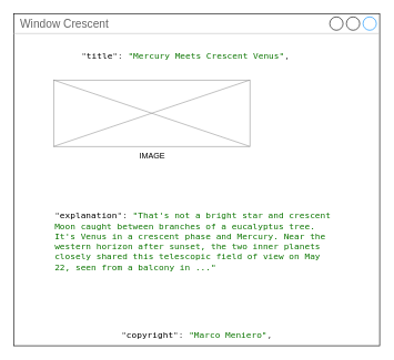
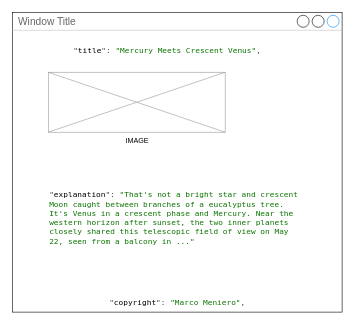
  <mxCell id="0" />
  <mxCell id="1" parent="0" />
- <mxCell id="2" value="Window Crescent" style="strokeWidth=1;shadow=0;dashed=0;align=center;html=1;shape=mxgraph.mockup.containers.window;align=left;verticalAlign=top;spacingLeft=8;strokeColor2=#008cff;strokeColor3=#c4c4c4;fontColor=#666666;mainText=;fontSize=17;labelBackgroundColor=none;" vertex="1" parent="1"><mxGeometry x="20" y="20" width="550" height="500" as="geometry" /></mxCell>
+ <mxCell id="2" value="Window Title" style="strokeWidth=1;shadow=0;dashed=0;align=center;html=1;shape=mxgraph.mockup.containers.window;align=left;verticalAlign=top;spacingLeft=8;strokeColor2=#008cff;strokeColor3=#c4c4c4;fontColor=#666666;mainText=;fontSize=17;labelBackgroundColor=none;" vertex="1" parent="1"><mxGeometry x="20" y="20" width="550" height="500" as="geometry" /></mxCell>
  <mxCell id="3" value="IMAGE" style="verticalLabelPosition=bottom;shadow=0;dashed=0;align=center;html=1;verticalAlign=top;strokeWidth=1;shape=mxgraph.mockup.graphics.simpleIcon;strokeColor=#999999;" vertex="1" parent="1"><mxGeometry x="80" y="120" width="295" height="100" as="geometry" /></mxCell>
  <mxCell id="4" value="&lt;meta charset=&quot;utf-8&quot;&gt;&lt;span class=&quot;kvov objProp&quot; style=&quot;-webkit-font-smoothing: antialiased; display: block; padding-left: 20px; margin-left: -20px; position: relative; color: rgb(68, 68, 68); font-family: monospace; font-size: 13px; font-style: normal; font-variant-ligatures: normal; font-variant-caps: normal; font-weight: 400; letter-spacing: normal; orphans: 2; text-align: start; text-indent: 0px; text-transform: none; widows: 2; word-spacing: 0px; -webkit-text-stroke-width: 0px; text-decoration-style: initial; text-decoration-color: initial;&quot;&gt;&quot;&lt;span class=&quot;k&quot; style=&quot;-webkit-font-smoothing: antialiased; color: rgb(0, 0, 0);&quot;&gt;title&lt;/span&gt;&quot;:&amp;nbsp;&lt;span class=&quot;s&quot; style=&quot;-webkit-font-smoothing: antialiased; color: rgb(11, 117, 0); overflow-wrap: break-word;&quot;&gt;&quot;&lt;span style=&quot;-webkit-font-smoothing: antialiased;&quot;&gt;Mercury Meets Crescent Venus&lt;/span&gt;&quot;&lt;/span&gt;,&lt;/span&gt;&lt;br class=&quot;Apple-interchange-newline&quot;&gt;" style="text;whiteSpace=wrap;html=1;" vertex="1" parent="1"><mxGeometry x="120" y="70" width="340" height="30" as="geometry" /></mxCell>
  <mxCell id="5" value="&lt;span style=&quot;color: rgb(68 , 68 , 68) ; font-family: monospace ; font-size: 13px ; font-style: normal ; font-weight: 400 ; letter-spacing: normal ; text-indent: 0px ; text-transform: none ; word-spacing: 0px ; float: none ; display: inline&quot;&gt;&quot;&lt;/span&gt;&lt;span class=&quot;k&quot; style=&quot;color: rgb(0 , 0 , 0) ; font-family: monospace ; font-size: 13px ; font-style: normal ; font-weight: 400 ; letter-spacing: normal ; text-indent: 0px ; text-transform: none ; word-spacing: 0px&quot;&gt;explanation&lt;/span&gt;&lt;span style=&quot;color: rgb(68 , 68 , 68) ; font-family: monospace ; font-size: 13px ; font-style: normal ; font-weight: 400 ; letter-spacing: normal ; text-indent: 0px ; text-transform: none ; word-spacing: 0px ; float: none ; display: inline&quot;&gt;&quot;:&amp;nbsp;&lt;/span&gt;&lt;span class=&quot;s&quot; style=&quot;color: rgb(11 , 117 , 0) ; overflow-wrap: break-word ; font-family: monospace ; font-size: 13px ; font-style: normal ; font-weight: 400 ; letter-spacing: normal ; text-indent: 0px ; text-transform: none ; word-spacing: 0px&quot;&gt;&quot;&lt;span&gt;That's not a bright star and crescent Moon caught between branches of a eucalyptus tree. It's Venus in a crescent phase and Mercury. Near the western horizon after sunset, the two inner planets closely shared this telescopic field of view on May 22, seen from a balcony in ...&lt;/span&gt;&quot;&lt;/span&gt;" style="text;whiteSpace=wrap;html=1;" vertex="1" parent="1"><mxGeometry x="80" y="310" width="430" height="90" as="geometry" /></mxCell>
  <mxCell id="6" value="&lt;meta charset=&quot;utf-8&quot;&gt;&lt;span class=&quot;kvov objProp&quot; style=&quot;-webkit-font-smoothing: antialiased; display: block; padding-left: 20px; margin-left: -20px; position: relative; color: rgb(68, 68, 68); font-family: monospace; font-size: 13px; font-style: normal; font-variant-ligatures: normal; font-variant-caps: normal; font-weight: 400; letter-spacing: normal; orphans: 2; text-align: start; text-indent: 0px; text-transform: none; widows: 2; word-spacing: 0px; -webkit-text-stroke-width: 0px; text-decoration-style: initial; text-decoration-color: initial;&quot;&gt;&quot;&lt;span class=&quot;k&quot; style=&quot;-webkit-font-smoothing: antialiased; color: rgb(0, 0, 0);&quot;&gt;copyright&lt;/span&gt;&quot;:&amp;nbsp;&lt;span class=&quot;s&quot; style=&quot;-webkit-font-smoothing: antialiased; color: rgb(11, 117, 0); overflow-wrap: break-word;&quot;&gt;&quot;&lt;span style=&quot;-webkit-font-smoothing: antialiased;&quot;&gt;Marco Meniero&lt;/span&gt;&quot;&lt;/span&gt;,&lt;/span&gt;&lt;br class=&quot;Apple-interchange-newline&quot;&gt;" style="text;whiteSpace=wrap;html=1;" vertex="1" parent="1"><mxGeometry x="180" y="490" width="250" height="30" as="geometry" /></mxCell>
